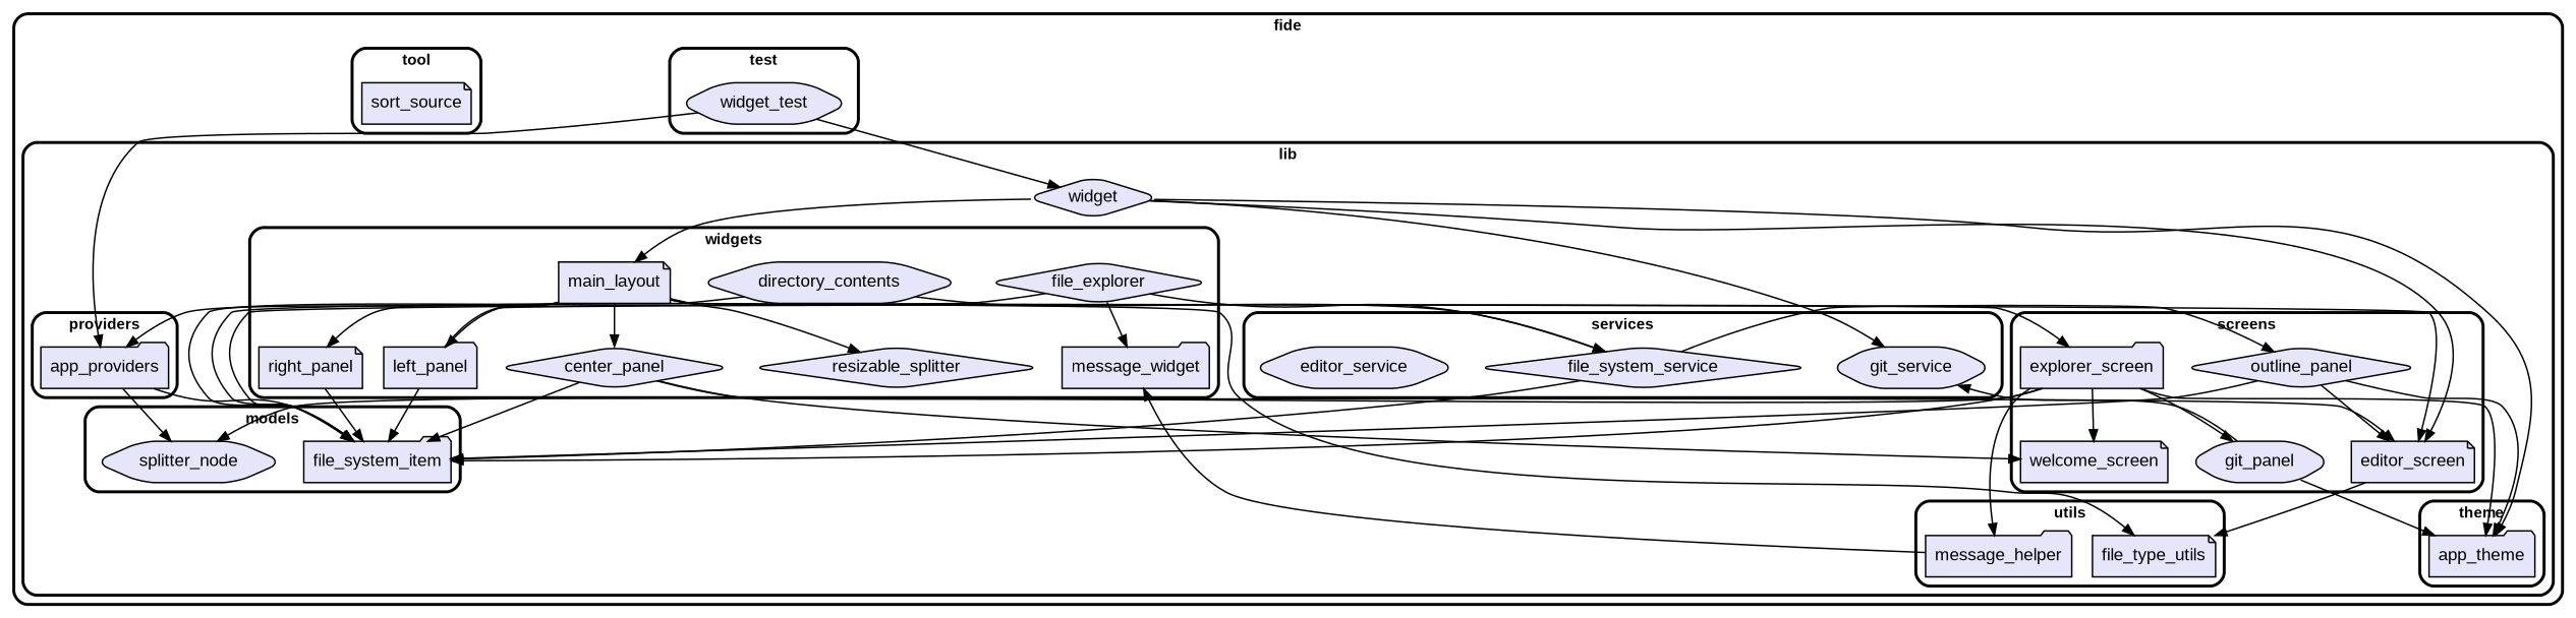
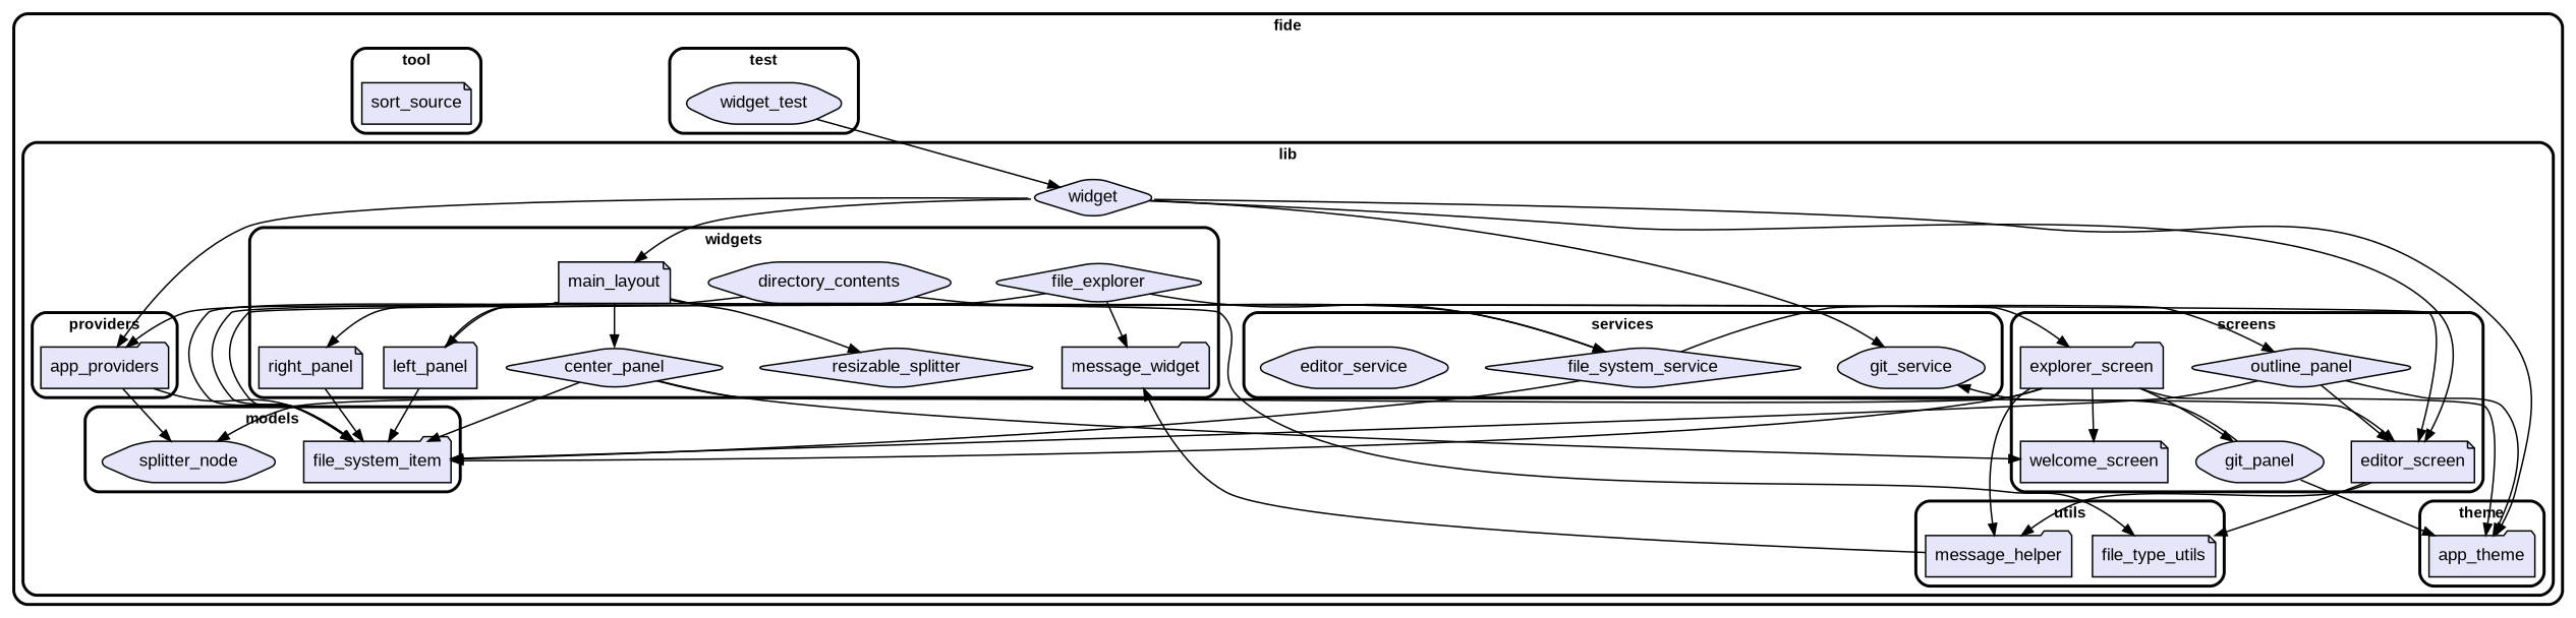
  digraph {
    fontname="Arial Black"
    fontsize=13
    penwidth=2.6
    style=rounded
    node [fillcolor=Lavender fontname=Arial fontsize=15 penwidth=1.3 shape=folder style="filled,rounded"]
    edge [penwidth=1.3]
    n1 [label=widget_test shape=hexagon]
    n2 [label=app_providers]
    n3 [label=message_helper]
    n4 [label=file_type_utils shape=note]
    n5 [label=splitter_node shape=hexagon]
    n6 [label=file_system_item]
    n7 [label=git_panel shape=hexagon]
    n8 [label=explorer_screen]
    n9 [label=outline_panel shape=diamond]
    n10 [label=editor_screen shape=note]
    n11 [label=welcome_screen shape=note]
    n12 [label=app_theme]
    n13 [label=git_service shape=hexagon]
    n14 [label=file_system_service shape=diamond]
    n15 [label=editor_service shape=hexagon]
    n16 [label=resizable_splitter shape=diamond]
    n17 [label=directory_contents shape=hexagon]
    n18 [label=main_layout shape=note]
    n19 [label=file_explorer shape=diamond]
    n20 [label=message_widget]
    n21 [label=left_panel]
    n22 [label=center_panel shape=diamond]
    n23 [label=right_panel shape=note]
    n24 [label=widget shape=diamond]
    n25 [label=sort_source shape=note]
    subgraph cluster_1 {
      label=fide
      subgraph cluster_2 {
        label=test
        n1
      }
      subgraph cluster_3 {
        label=lib
        n24
        subgraph cluster_4 {
          label=providers
          n2
        }
        subgraph cluster_5 {
          label=utils
          n3
          n4
        }
        subgraph cluster_6 {
          label=models
          n5
          n6
        }
        subgraph cluster_7 {
          label=screens
          n7
          n8
          n9
          n10
          n11
        }
        subgraph cluster_8 {
          label=theme
          n12
        }
        subgraph cluster_9 {
          label=services
          n13
          n14
          n15
        }
        subgraph cluster_10 {
          label=widgets
          n16
          n17
          n18
          n19
          n20
          n21
          n22
          n23
        }
      }
      subgraph cluster_11 {
        label=tool
        n25
      }
    }
    n1 -> n24
    n2 -> n5
    n2 -> n6
    n3 -> n20
    n7 -> n12
    n7 -> n13
    n8 -> n3
    n8 -> n5
    n8 -> n6
    n8 -> n7
    n8 -> n11
    n8 -> n12
    n9 -> n6
    n9 -> n10
    n9 -> n12
+   n10 -> n3
    n10 -> n4
    n14 -> n6
    n14 -> n9
    n17 -> n6
    n17 -> n14
    n18 -> n2
    n18 -> n4
    n18 -> n6
    n18 -> n10
    n18 -> n16
    n18 -> n21
    n18 -> n22
    n18 -> n23
    n19 -> n6
    n19 -> n14
    n19 -> n20
    n21 -> n6
    n21 -> n8
    n22 -> n6
    n22 -> n10
    n22 -> n11
    n23 -> n6
-   n1 -> n2
+   n24 -> n2
    n24 -> n10
    n24 -> n12
    n24 -> n13
    n24 -> n18
  }
